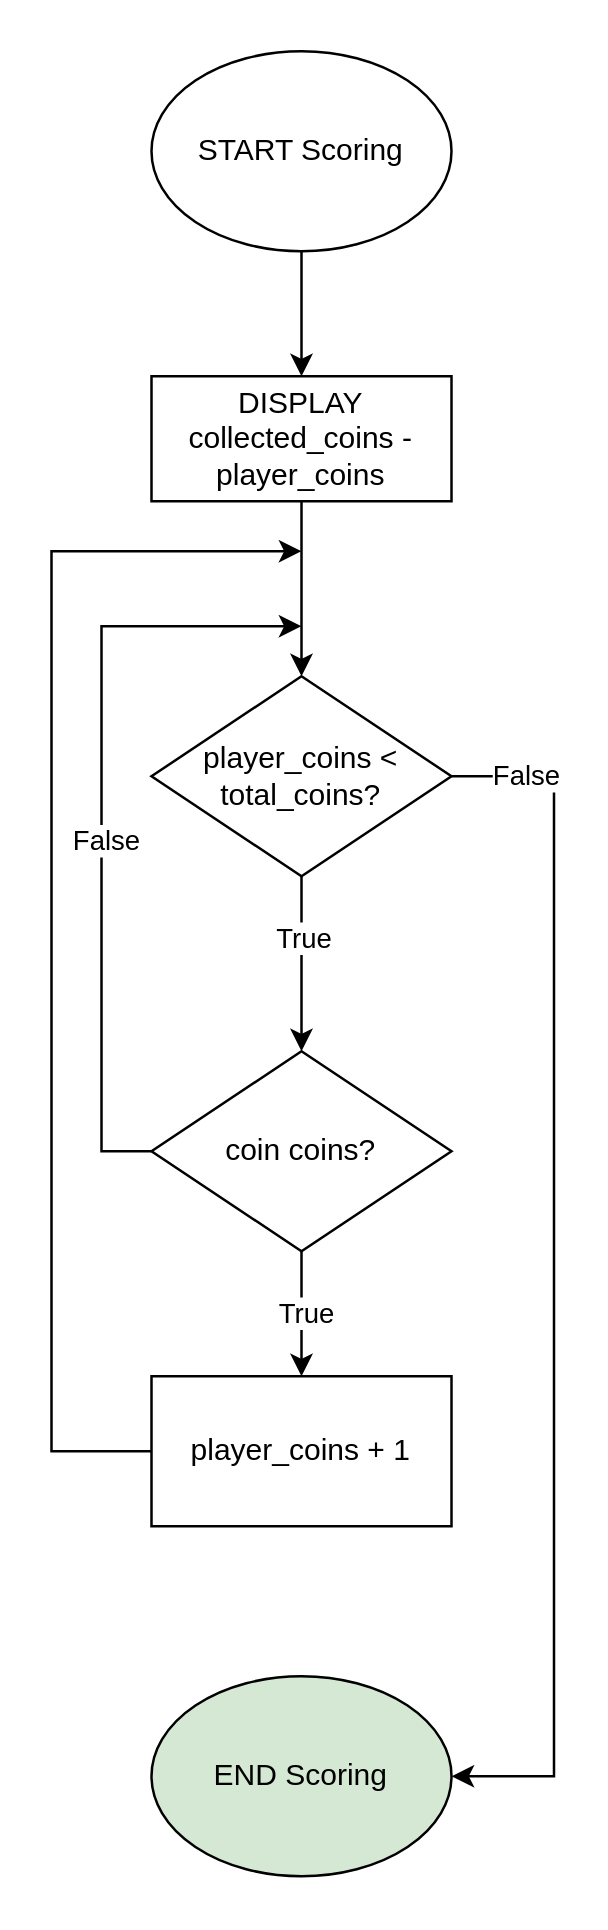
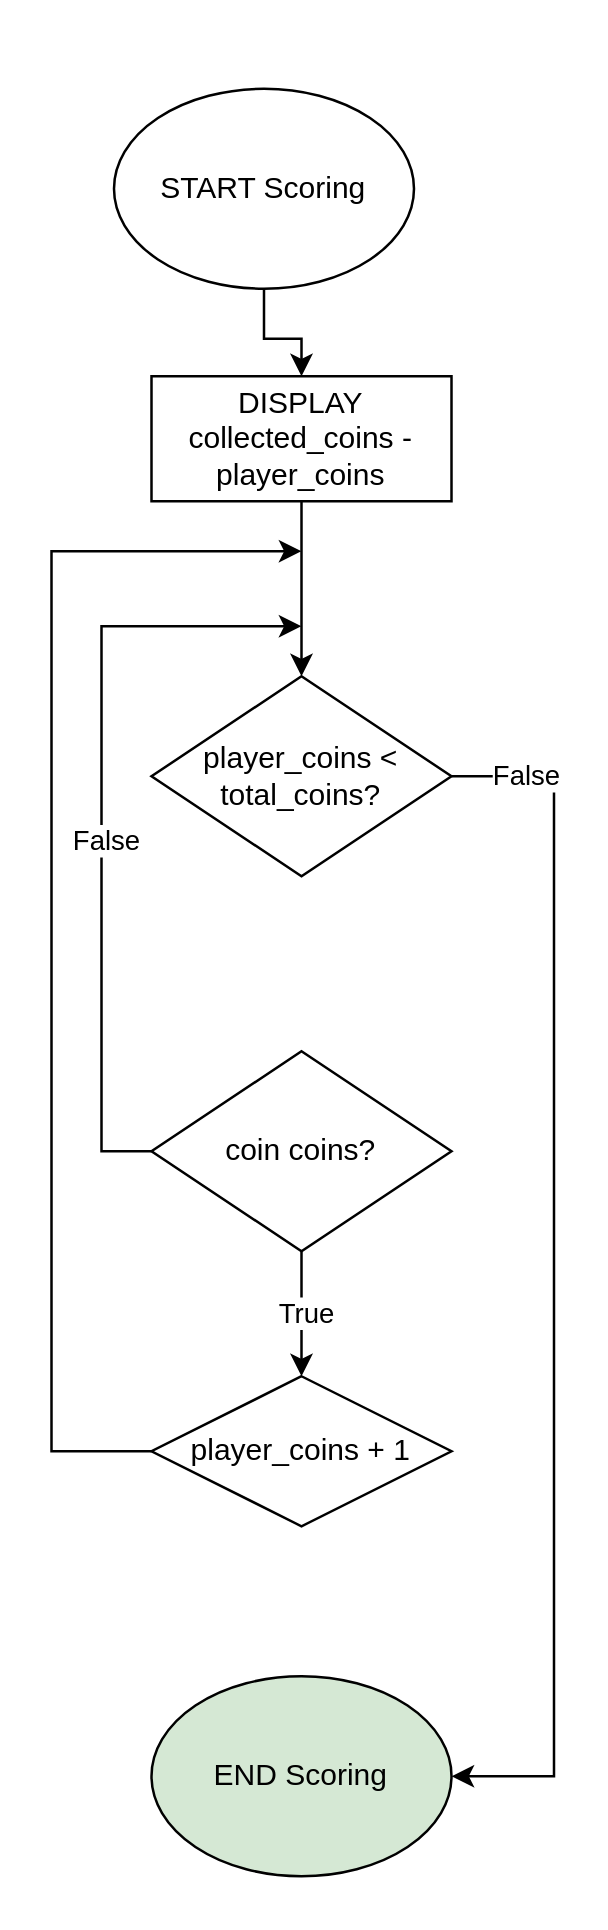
  <mxCell id="0" />
  <mxCell id="1" parent="0" />
  <mxCell id="2" style="edgeStyle=orthogonalEdgeStyle;rounded=0;orthogonalLoop=1;jettySize=auto;html=1;entryX=0.5;entryY=0;entryDx=0;entryDy=0;" parent="1" source="3" target="5" edge="1"><mxGeometry relative="1" as="geometry"><mxPoint x="120" y="200" as="targetPoint" /></mxGeometry></mxCell>
- <mxCell id="3" value="START Scoring" style="ellipse;whiteSpace=wrap;html=1;" parent="1" vertex="1"><mxGeometry x="60" y="20" width="120" height="80" as="geometry" /></mxCell>
+ <mxCell id="3" value="START Scoring" style="ellipse;whiteSpace=wrap;html=1;" parent="1" vertex="1"><mxGeometry x="45" y="35" width="120" height="80" as="geometry" /></mxCell>
  <mxCell id="4" style="edgeStyle=orthogonalEdgeStyle;rounded=0;orthogonalLoop=1;jettySize=auto;html=1;entryX=0.5;entryY=0;entryDx=0;entryDy=0;" parent="1" source="5" target="10" edge="1"><mxGeometry relative="1" as="geometry" /></mxCell>
  <mxCell id="5" value="DISPLAY collected_coins - player_coins" style="rounded=0;whiteSpace=wrap;html=1;" parent="1" vertex="1"><mxGeometry x="60" y="150" width="120" height="50" as="geometry" /></mxCell>
- <mxCell id="6" style="edgeStyle=orthogonalEdgeStyle;rounded=0;orthogonalLoop=1;jettySize=auto;html=1;exitX=0.5;exitY=1;exitDx=0;exitDy=0;entryX=0.5;entryY=0;entryDx=0;entryDy=0;" parent="1" source="10" target="15" edge="1"><mxGeometry relative="1" as="geometry"><mxPoint x="120" y="420" as="targetPoint" /></mxGeometry></mxCell>
- <mxCell id="7" value="True" style="edgeLabel;html=1;align=center;verticalAlign=middle;resizable=0;points=[];" parent="6" vertex="1" connectable="0"><mxGeometry x="-0.314" relative="1" as="geometry"><mxPoint as="offset" /></mxGeometry></mxCell>
  <mxCell id="8" style="edgeStyle=orthogonalEdgeStyle;rounded=0;orthogonalLoop=1;jettySize=auto;html=1;exitX=1;exitY=0.5;exitDx=0;exitDy=0;entryX=1;entryY=0.5;entryDx=0;entryDy=0;" parent="1" source="10" target="18" edge="1"><mxGeometry relative="1" as="geometry"><mxPoint x="220" y="700" as="targetPoint" /><Array as="points"><mxPoint x="221" y="310" /><mxPoint x="221" y="710" /></Array></mxGeometry></mxCell>
  <mxCell id="9" value="False" style="edgeLabel;html=1;align=center;verticalAlign=middle;resizable=0;points=[];" parent="8" vertex="1" connectable="0"><mxGeometry x="-0.878" y="1" relative="1" as="geometry"><mxPoint as="offset" /></mxGeometry></mxCell>
  <mxCell id="10" value="player_coins &amp;lt; total_coins?" style="rhombus;whiteSpace=wrap;html=1;" parent="1" vertex="1"><mxGeometry x="60" y="270" width="120" height="80" as="geometry" /></mxCell>
  <mxCell id="11" style="edgeStyle=orthogonalEdgeStyle;rounded=0;orthogonalLoop=1;jettySize=auto;html=1;entryX=0.5;entryY=0;entryDx=0;entryDy=0;" parent="1" source="15" target="17" edge="1"><mxGeometry relative="1" as="geometry"><mxPoint x="120" y="550" as="targetPoint" /></mxGeometry></mxCell>
  <mxCell id="12" value="True" style="edgeLabel;html=1;align=center;verticalAlign=middle;resizable=0;points=[];" parent="11" vertex="1" connectable="0"><mxGeometry x="-0.04" y="1" relative="1" as="geometry"><mxPoint as="offset" /></mxGeometry></mxCell>
  <mxCell id="13" style="edgeStyle=orthogonalEdgeStyle;rounded=0;orthogonalLoop=1;jettySize=auto;html=1;exitX=0;exitY=0.5;exitDx=0;exitDy=0;" parent="1" source="15" edge="1"><mxGeometry relative="1" as="geometry"><mxPoint x="120" y="250" as="targetPoint" /><Array as="points"><mxPoint x="40" y="460" /><mxPoint x="40" y="250" /><mxPoint x="121" y="250" /></Array></mxGeometry></mxCell>
  <mxCell id="14" value="False" style="edgeLabel;html=1;align=center;verticalAlign=middle;resizable=0;points=[];" parent="13" vertex="1" connectable="0"><mxGeometry x="-0.064" y="-1" relative="1" as="geometry"><mxPoint as="offset" /></mxGeometry></mxCell>
  <mxCell id="15" value="coin coins?" style="rhombus;whiteSpace=wrap;html=1;" parent="1" vertex="1"><mxGeometry x="60" y="420" width="120" height="80" as="geometry" /></mxCell>
  <mxCell id="16" style="edgeStyle=orthogonalEdgeStyle;rounded=0;orthogonalLoop=1;jettySize=auto;html=1;" parent="1" source="17" edge="1"><mxGeometry relative="1" as="geometry"><mxPoint x="120" y="220" as="targetPoint" /><Array as="points"><mxPoint x="20" y="580" /><mxPoint x="20" y="220" /></Array></mxGeometry></mxCell>
- <mxCell id="17" value="player_coins + 1" style="rounded=0;whiteSpace=wrap;html=1;" parent="1" vertex="1"><mxGeometry x="60" y="550" width="120" height="60" as="geometry" /></mxCell>
+ <mxCell id="17" value="player_coins + 1" style="rhombus;whiteSpace=wrap;html=1;" parent="1" vertex="1"><mxGeometry x="60" y="550" width="120" height="60" as="geometry" /></mxCell>
  <mxCell id="18" value="END Scoring" style="ellipse;whiteSpace=wrap;html=1;fillColor=#d5e8d4;" parent="1" vertex="1"><mxGeometry x="60" y="670" width="120" height="80" as="geometry" /></mxCell>
